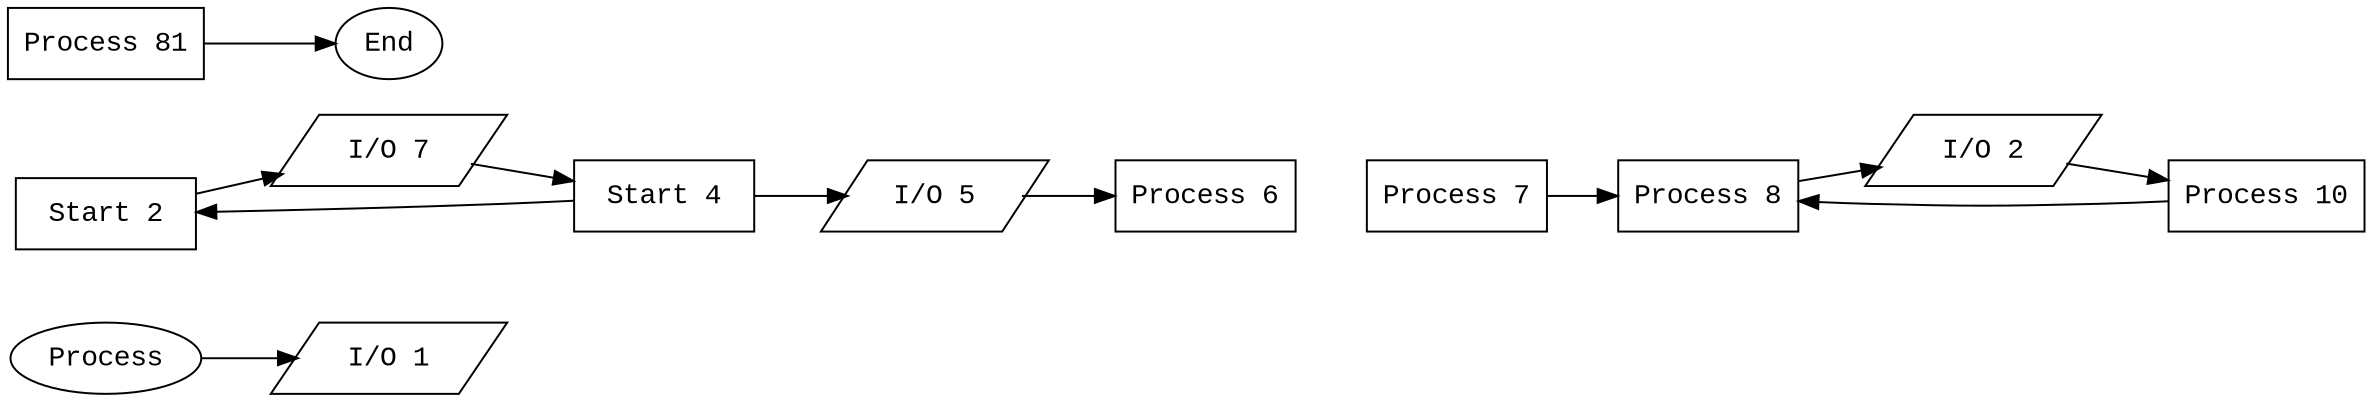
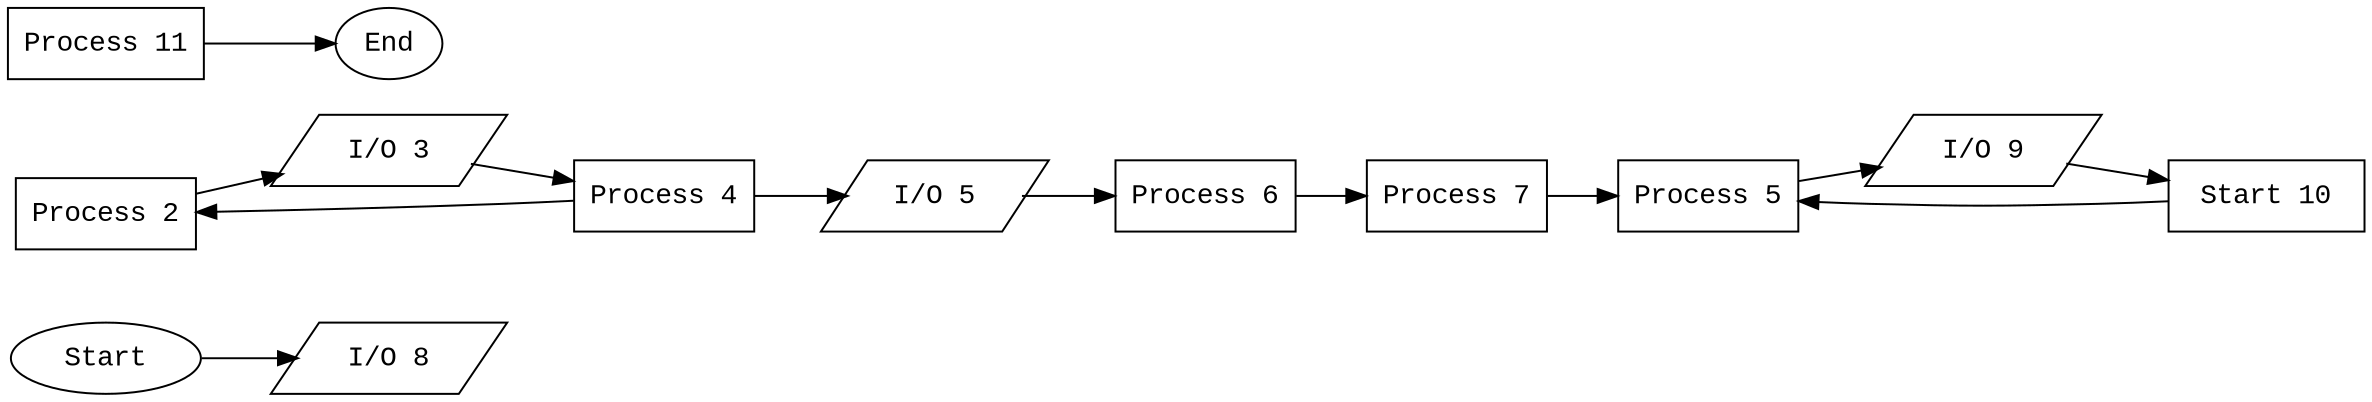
  digraph {
    fontname="Liberation Mono"
    rankdir=LR
    node [fontname="Liberation Mono" shape=box]
    edge [fontname="Liberation Mono"]
-   n1 [label=Process shape=oval]
-   n2 [label="I/O 1" shape=parallelogram]
-   n3 [label="Start 2"]
-   n4 [label="I/O 7" shape=parallelogram]
-   n5 [label="Start 4"]
+   n1 [label=Start shape=oval]
+   n2 [label="I/O 8" shape=parallelogram]
+   n3 [label="Process 2"]
+   n4 [label="I/O 3" shape=parallelogram]
+   n5 [label="Process 4"]
    n6 [label="I/O 5" shape=parallelogram]
    n7 [label="Process 6"]
    n8 [label="Process 7"]
-   n9 [label="Process 8"]
-   n10 [label="I/O 2" shape=parallelogram]
-   n11 [label="Process 10"]
-   n12 [label="Process 81"]
+   n9 [label="Process 5"]
+   n10 [label="I/O 9" shape=parallelogram]
+   n11 [label="Start 10"]
+   n12 [label="Process 11"]
    n13 [label=End shape=oval]
    n1 -> n2
    n3 -> n4
    n4 -> n5
    n5 -> n3
    n5 -> n6
    n6 -> n7
+   n7 -> n8
    n8 -> n9
    n9 -> n10
    n10 -> n11
    n11 -> n9
    n12 -> n13
  }
